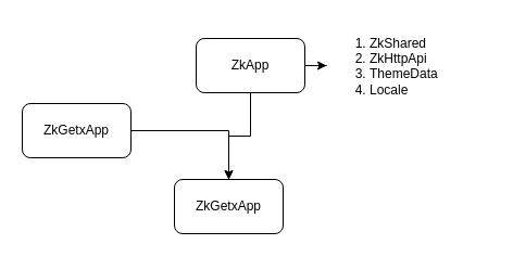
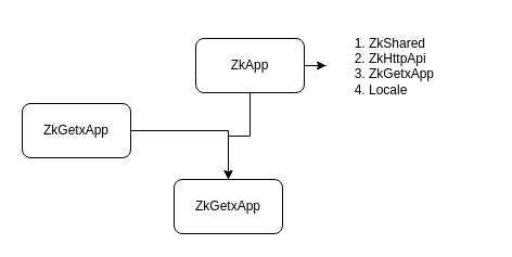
  <mxCell id="0" />
  <mxCell id="1" parent="0" />
  <mxCell id="2" value="" style="edgeStyle=orthogonalEdgeStyle;rounded=0;orthogonalLoop=1;jettySize=auto;html=1;" edge="1" parent="1" source="4" target="5"><mxGeometry relative="1" as="geometry" /></mxCell>
  <mxCell id="3" value="" style="edgeStyle=orthogonalEdgeStyle;rounded=0;orthogonalLoop=1;jettySize=auto;html=1;entryX=0;entryY=0.5;entryDx=0;entryDy=0;" edge="1" parent="1" source="4" target="8"><mxGeometry relative="1" as="geometry"><mxPoint x="330" y="60" as="targetPoint" /></mxGeometry></mxCell>
  <mxCell id="4" value="ZkApp" style="rounded=1;whiteSpace=wrap;html=1;" vertex="1" parent="1"><mxGeometry x="180" y="35" width="100" height="50" as="geometry" /></mxCell>
  <mxCell id="5" value="ZkGetxApp" style="rounded=1;whiteSpace=wrap;html=1;" vertex="1" parent="1"><mxGeometry x="160" y="165" width="100" height="50" as="geometry" /></mxCell>
  <mxCell id="6" value="" style="edgeStyle=orthogonalEdgeStyle;rounded=0;orthogonalLoop=1;jettySize=auto;html=1;entryX=0.5;entryY=0;entryDx=0;entryDy=0;" edge="1" parent="1" source="7" target="5"><mxGeometry relative="1" as="geometry"><mxPoint x="70" y="215" as="targetPoint" /></mxGeometry></mxCell>
  <mxCell id="7" value="ZkGetxApp" style="rounded=1;whiteSpace=wrap;html=1;" vertex="1" parent="1"><mxGeometry x="20" y="95" width="100" height="50" as="geometry" /></mxCell>
- <mxCell id="8" value="&lt;ol style=&quot;font-size: 12px&quot;&gt;&lt;li style=&quot;font-size: 12px&quot;&gt;ZkShared&lt;/li&gt;&lt;li style=&quot;font-size: 12px&quot;&gt;ZkHttpApi&lt;/li&gt;&lt;li style=&quot;font-size: 12px&quot;&gt;ThemeData&lt;/li&gt;&lt;li style=&quot;font-size: 12px&quot;&gt;Locale&lt;/li&gt;&lt;/ol&gt;" style="text;strokeColor=none;fillColor=none;html=1;whiteSpace=wrap;verticalAlign=middle;overflow=hidden;fontSize=12;align=left;spacing=0;" vertex="1" parent="1"><mxGeometry x="300" y="20" width="150" height="80" as="geometry" /></mxCell>
+ <mxCell id="8" value="&lt;ol style=&quot;font-size: 12px&quot;&gt;&lt;li style=&quot;font-size: 12px&quot;&gt;ZkShared&lt;/li&gt;&lt;li style=&quot;font-size: 12px&quot;&gt;ZkHttpApi&lt;/li&gt;&lt;li style=&quot;font-size: 12px&quot;&gt;ZkGetxApp&lt;/li&gt;&lt;li style=&quot;font-size: 12px&quot;&gt;Locale&lt;/li&gt;&lt;/ol&gt;" style="text;strokeColor=none;fillColor=none;html=1;whiteSpace=wrap;verticalAlign=middle;overflow=hidden;fontSize=12;align=left;spacing=0;" vertex="1" parent="1"><mxGeometry x="300" y="20" width="150" height="80" as="geometry" /></mxCell>
